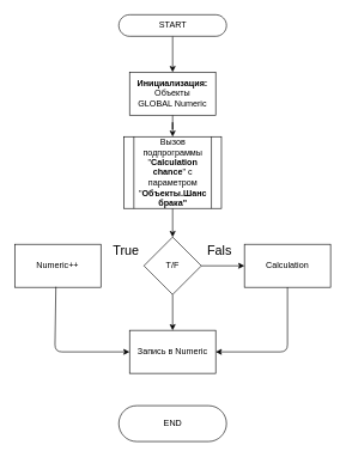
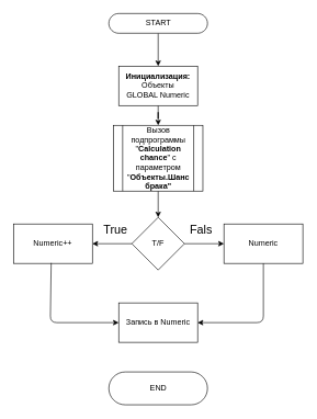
  <mxCell id="0" />
  <mxCell id="1" parent="0" />
  <mxCell id="2" value="" style="edgeStyle=orthogonalEdgeStyle;rounded=0;orthogonalLoop=1;jettySize=auto;html=1;" edge="1" parent="1" source="3" target="6"><mxGeometry relative="1" as="geometry" /></mxCell>
  <mxCell id="3" value="START" style="html=1;dashed=0;whitespace=wrap;shape=mxgraph.dfd.start" vertex="1" parent="1"><mxGeometry x="165" y="20" width="150" height="30" as="geometry" /></mxCell>
  <mxCell id="4" value="END" style="html=1;dashed=0;whitespace=wrap;shape=mxgraph.dfd.start" vertex="1" parent="1"><mxGeometry x="165" y="565" width="150" height="50" as="geometry" /></mxCell>
  <mxCell id="5" value="" style="edgeStyle=orthogonalEdgeStyle;rounded=0;orthogonalLoop=1;jettySize=auto;html=1;" edge="1" parent="1" source="6" target="8"><mxGeometry relative="1" as="geometry" /></mxCell>
  <mxCell id="6" value="&lt;b&gt;Инициализация:&lt;/b&gt;&lt;br&gt;Объекты&lt;br&gt;GLOBAL Numeric" style="rounded=0;whiteSpace=wrap;html=1;" vertex="1" parent="1"><mxGeometry x="180" y="100" width="120" height="60" as="geometry" /></mxCell>
  <mxCell id="7" value="" style="edgeStyle=orthogonalEdgeStyle;rounded=0;orthogonalLoop=1;jettySize=auto;html=1;" edge="1" parent="1" source="8" target="11"><mxGeometry relative="1" as="geometry" /></mxCell>
  <mxCell id="8" value="Вызов подпрограммы &quot;&lt;b&gt;Calculation chance&lt;/b&gt;&quot; с параметром &quot;&lt;b&gt;Объекты.Шанс брака&quot;&lt;/b&gt;" style="shape=process;whiteSpace=wrap;html=1;backgroundOutline=1;rounded=0;" vertex="1" parent="1"><mxGeometry x="172" y="190" width="136" height="100" as="geometry" /></mxCell>
- <mxCell id="9" value="" style="edgeStyle=orthogonalEdgeStyle;rounded=0;orthogonalLoop=1;jettySize=auto;html=1;" edge="1" parent="1" source="11" target="14"><mxGeometry relative="1" as="geometry" /></mxCell>
+ <mxCell id="9" value="" style="edgeStyle=orthogonalEdgeStyle;rounded=0;orthogonalLoop=1;jettySize=auto;html=1;" edge="1" parent="1" source="11" target="12"><mxGeometry relative="1" as="geometry" /></mxCell>
  <mxCell id="10" value="" style="edgeStyle=orthogonalEdgeStyle;rounded=0;orthogonalLoop=1;jettySize=auto;html=1;" edge="1" parent="1" source="11" target="13"><mxGeometry relative="1" as="geometry" /></mxCell>
  <mxCell id="11" value="T/F" style="rhombus;whiteSpace=wrap;html=1;rounded=0;" vertex="1" parent="1"><mxGeometry x="200" y="330" width="80" height="80" as="geometry" /></mxCell>
  <mxCell id="12" value="&lt;span&gt;Numeric++&lt;/span&gt;" style="whiteSpace=wrap;html=1;rounded=0;" vertex="1" parent="1"><mxGeometry x="20" y="340" width="120" height="60" as="geometry" /></mxCell>
- <mxCell id="13" value="&lt;span&gt;Calculation&lt;/span&gt;" style="whiteSpace=wrap;html=1;rounded=0;" vertex="1" parent="1"><mxGeometry x="340" y="340" width="120" height="60" as="geometry" /></mxCell>
+ <mxCell id="13" value="&lt;span&gt;Numeric&lt;/span&gt;" style="whiteSpace=wrap;html=1;rounded=0;" vertex="1" parent="1"><mxGeometry x="340" y="340" width="120" height="60" as="geometry" /></mxCell>
  <mxCell id="14" value="&lt;span&gt;Запись в Numeric&lt;/span&gt;" style="whiteSpace=wrap;html=1;rounded=0;" vertex="1" parent="1"><mxGeometry x="180" y="460" width="120" height="60" as="geometry" /></mxCell>
  <mxCell id="15" value="" style="endArrow=classic;html=1;exitX=0.478;exitY=0.988;exitDx=0;exitDy=0;entryX=0;entryY=0.5;entryDx=0;entryDy=0;exitPerimeter=0;" edge="1" parent="1" source="12" target="14"><mxGeometry width="50" height="50" relative="1" as="geometry"><mxPoint x="216" y="460" as="sourcePoint" /><mxPoint x="266" y="410" as="targetPoint" /><Array as="points"><mxPoint x="76" y="490" /></Array></mxGeometry></mxCell>
  <mxCell id="16" value="" style="endArrow=classic;html=1;exitX=0.5;exitY=1;exitDx=0;exitDy=0;entryX=1;entryY=0.5;entryDx=0;entryDy=0;" edge="1" parent="1" source="13" target="14"><mxGeometry width="50" height="50" relative="1" as="geometry"><mxPoint x="56" y="470" as="sourcePoint" /><mxPoint x="106" y="420" as="targetPoint" /><Array as="points"><mxPoint x="400" y="490" /></Array></mxGeometry></mxCell>
  <mxCell id="17" value="&lt;font style=&quot;font-size: 18px&quot;&gt;True&lt;/font&gt;" style="text;html=1;align=center;verticalAlign=middle;resizable=0;points=[];autosize=1;" vertex="1" parent="1"><mxGeometry x="150" y="340" width="50" height="20" as="geometry" /></mxCell>
  <mxCell id="18" value="&lt;font style=&quot;font-size: 18px&quot;&gt;Fals&lt;/font&gt;" style="text;html=1;align=center;verticalAlign=middle;resizable=0;points=[];autosize=1;" vertex="1" parent="1"><mxGeometry x="280" y="340" width="50" height="20" as="geometry" /></mxCell>
